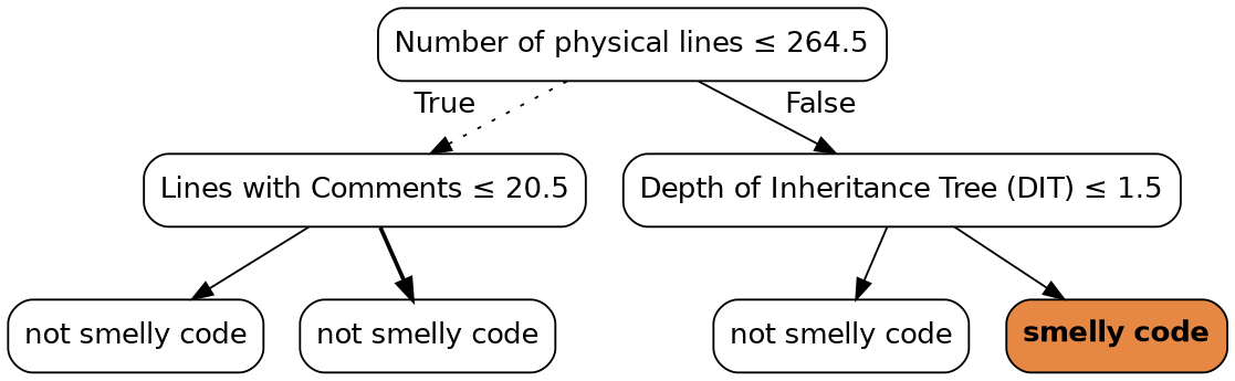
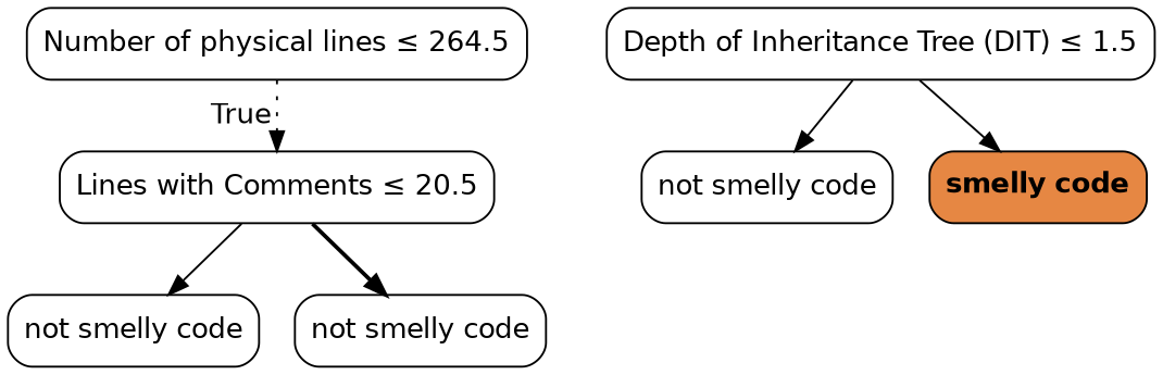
  digraph {
    node [color=black fillcolor="#FFFFFF" fontname=helvetica shape=box style="filled, rounded"]
    edge [fontname=helvetica style=solid]
    n1 [label=<Number of physical lines &le; 264.5>]
    n2 [label=<Lines with Comments &le; 20.5>]
    n3 [label=<Depth of Inheritance Tree (DIT) &le; 1.5>]
    n4 [label=<not smelly code>]
    n5 [label=<not smelly code>]
    n6 [label=<not smelly code>]
    n7 [fillcolor="#e68743" label=<<b>smelly code</b>>]
    n1 -> n2 [headlabel=True labelangle=45 labeldistance=2.5 style=dotted]
-   n1 -> n3 [headlabel=False labelangle=-45 labeldistance=2.5]
    n2 -> n4
    n2 -> n5 [style=bold]
    n3 -> n6
    n3 -> n7
  }
